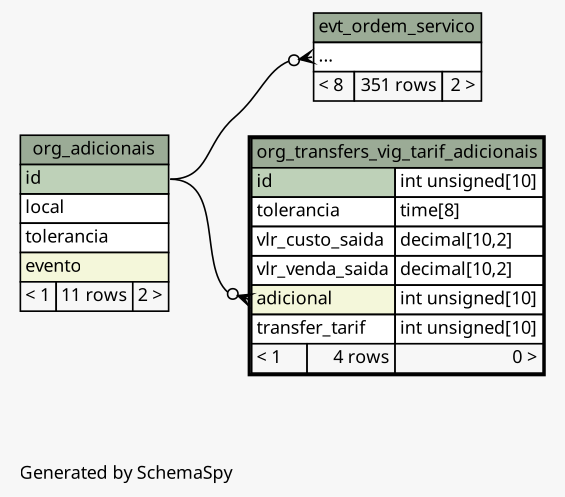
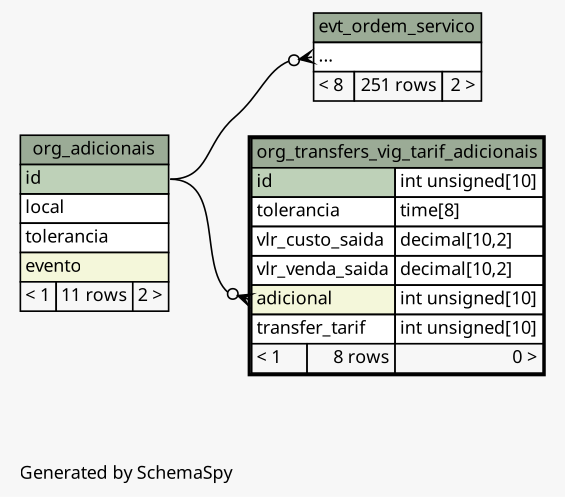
  digraph {
    bgcolor="#f7f7f7"
    fontname="Noto Sans"
    fontsize=11
    label="\nGenerated by SchemaSpy"
    labeljust=l
    nodesep=0.18
    rankdir=RL
    ranksep=0.46
    node [fontname="Noto Sans" fontsize=11 shape=plaintext]
    edge [arrowhead=none arrowsize=0.8 arrowtail=crowodot dir=back fontname="Noto Sans" headport="id:e"]
-   n1 [label=<     <TABLE BORDER="0" CELLBORDER="1" CELLSPACING="0" BGCOLOR="#ffffff">       <TR><TD COLSPAN="3" BGCOLOR="#9bab96" ALIGN="CENTER">evt_ordem_servico</TD></TR>       <TR><TD PORT="elipses" COLSPAN="3" ALIGN="LEFT">...</TD></TR>       <TR><TD ALIGN="LEFT" BGCOLOR="#f7f7f7">&lt; 8</TD><TD ALIGN="RIGHT" BGCOLOR="#f7f7f7">351 rows</TD><TD ALIGN="RIGHT" BGCOLOR="#f7f7f7">2 &gt;</TD></TR>     </TABLE>>]
+   n1 [label=<     <TABLE BORDER="0" CELLBORDER="1" CELLSPACING="0" BGCOLOR="#ffffff">       <TR><TD COLSPAN="3" BGCOLOR="#9bab96" ALIGN="CENTER">evt_ordem_servico</TD></TR>       <TR><TD PORT="elipses" COLSPAN="3" ALIGN="LEFT">...</TD></TR>       <TR><TD ALIGN="LEFT" BGCOLOR="#f7f7f7">&lt; 8</TD><TD ALIGN="RIGHT" BGCOLOR="#f7f7f7">251 rows</TD><TD ALIGN="RIGHT" BGCOLOR="#f7f7f7">2 &gt;</TD></TR>     </TABLE>>]
    n2 [label=<     <TABLE BORDER="0" CELLBORDER="1" CELLSPACING="0" BGCOLOR="#ffffff">       <TR><TD COLSPAN="3" BGCOLOR="#9bab96" ALIGN="CENTER">org_adicionais</TD></TR>       <TR><TD PORT="id" COLSPAN="3" BGCOLOR="#bed1b8" ALIGN="LEFT">id</TD></TR>       <TR><TD PORT="local" COLSPAN="3" ALIGN="LEFT">local</TD></TR>       <TR><TD PORT="tolerancia" COLSPAN="3" ALIGN="LEFT">tolerancia</TD></TR>       <TR><TD PORT="evento" COLSPAN="3" BGCOLOR="#f4f7da" ALIGN="LEFT">evento</TD></TR>       <TR><TD ALIGN="LEFT" BGCOLOR="#f7f7f7">&lt; 1</TD><TD ALIGN="RIGHT" BGCOLOR="#f7f7f7">11 rows</TD><TD ALIGN="RIGHT" BGCOLOR="#f7f7f7">2 &gt;</TD></TR>     </TABLE>>]
-   n3 [label=<     <TABLE BORDER="2" CELLBORDER="1" CELLSPACING="0" BGCOLOR="#ffffff">       <TR><TD COLSPAN="3" BGCOLOR="#9bab96" ALIGN="CENTER">org_transfers_vig_tarif_adicionais</TD></TR>       <TR><TD PORT="id" COLSPAN="2" BGCOLOR="#bed1b8" ALIGN="LEFT">id</TD><TD PORT="id.type" ALIGN="LEFT">int unsigned[10]</TD></TR>       <TR><TD PORT="tolerancia" COLSPAN="2" ALIGN="LEFT">tolerancia</TD><TD PORT="tolerancia.type" ALIGN="LEFT">time[8]</TD></TR>       <TR><TD PORT="vlr_custo_saida" COLSPAN="2" ALIGN="LEFT">vlr_custo_saida</TD><TD PORT="vlr_custo_saida.type" ALIGN="LEFT">decimal[10,2]</TD></TR>       <TR><TD PORT="vlr_venda_saida" COLSPAN="2" ALIGN="LEFT">vlr_venda_saida</TD><TD PORT="vlr_venda_saida.type" ALIGN="LEFT">decimal[10,2]</TD></TR>       <TR><TD PORT="adicional" COLSPAN="2" BGCOLOR="#f4f7da" ALIGN="LEFT">adicional</TD><TD PORT="adicional.type" ALIGN="LEFT">int unsigned[10]</TD></TR>       <TR><TD PORT="transfer_tarif" COLSPAN="2" ALIGN="LEFT">transfer_tarif</TD><TD PORT="transfer_tarif.type" ALIGN="LEFT">int unsigned[10]</TD></TR>       <TR><TD ALIGN="LEFT" BGCOLOR="#f7f7f7">&lt; 1</TD><TD ALIGN="RIGHT" BGCOLOR="#f7f7f7">4 rows</TD><TD ALIGN="RIGHT" BGCOLOR="#f7f7f7">0 &gt;</TD></TR>     </TABLE>>]
+   n3 [label=<     <TABLE BORDER="2" CELLBORDER="1" CELLSPACING="0" BGCOLOR="#ffffff">       <TR><TD COLSPAN="3" BGCOLOR="#9bab96" ALIGN="CENTER">org_transfers_vig_tarif_adicionais</TD></TR>       <TR><TD PORT="id" COLSPAN="2" BGCOLOR="#bed1b8" ALIGN="LEFT">id</TD><TD PORT="id.type" ALIGN="LEFT">int unsigned[10]</TD></TR>       <TR><TD PORT="tolerancia" COLSPAN="2" ALIGN="LEFT">tolerancia</TD><TD PORT="tolerancia.type" ALIGN="LEFT">time[8]</TD></TR>       <TR><TD PORT="vlr_custo_saida" COLSPAN="2" ALIGN="LEFT">vlr_custo_saida</TD><TD PORT="vlr_custo_saida.type" ALIGN="LEFT">decimal[10,2]</TD></TR>       <TR><TD PORT="vlr_venda_saida" COLSPAN="2" ALIGN="LEFT">vlr_venda_saida</TD><TD PORT="vlr_venda_saida.type" ALIGN="LEFT">decimal[10,2]</TD></TR>       <TR><TD PORT="adicional" COLSPAN="2" BGCOLOR="#f4f7da" ALIGN="LEFT">adicional</TD><TD PORT="adicional.type" ALIGN="LEFT">int unsigned[10]</TD></TR>       <TR><TD PORT="transfer_tarif" COLSPAN="2" ALIGN="LEFT">transfer_tarif</TD><TD PORT="transfer_tarif.type" ALIGN="LEFT">int unsigned[10]</TD></TR>       <TR><TD ALIGN="LEFT" BGCOLOR="#f7f7f7">&lt; 1</TD><TD ALIGN="RIGHT" BGCOLOR="#f7f7f7">8 rows</TD><TD ALIGN="RIGHT" BGCOLOR="#f7f7f7">0 &gt;</TD></TR>     </TABLE>>]
    n1 -> n2 [tailport="elipses:w"]
    n3 -> n2 [tailport="adicional:w"]
  }
